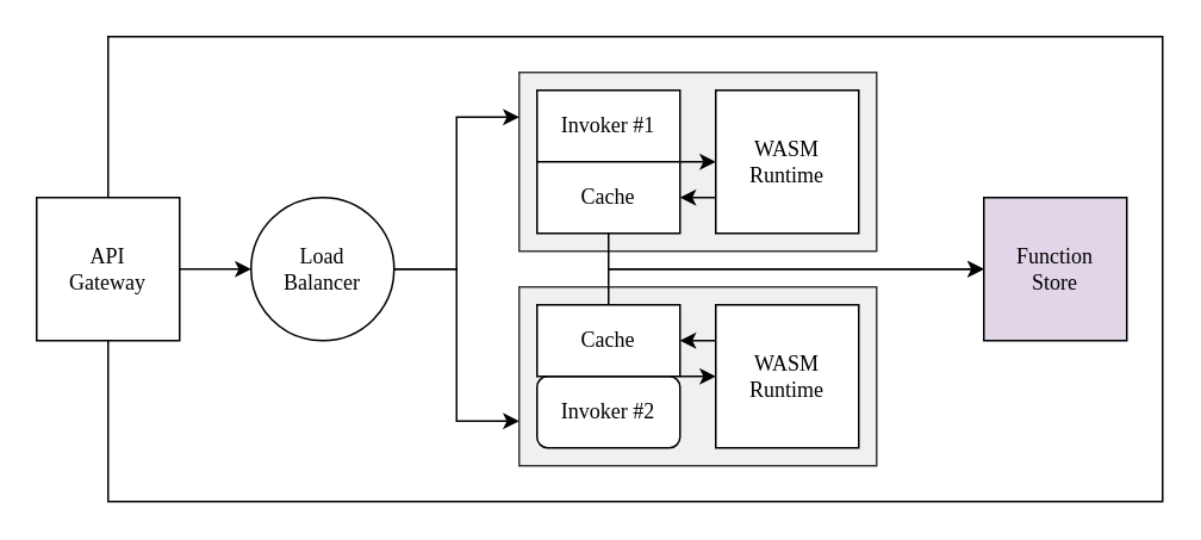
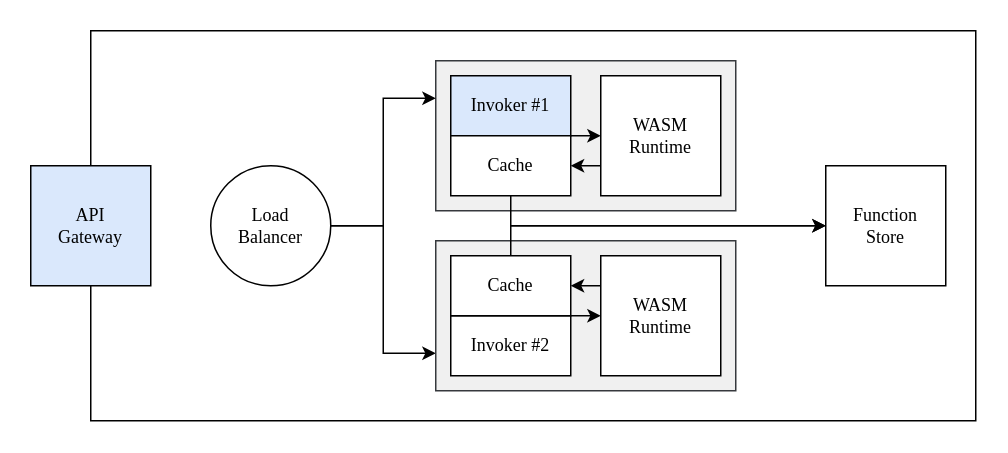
  <mxCell id="0" />
  <mxCell id="1" parent="0" />
  <mxCell id="2" value="" style="rounded=0;whiteSpace=wrap;html=1;fontFamily=Linux Biolinum O;" parent="1" vertex="1"><mxGeometry x="60" y="20" width="590" height="260" as="geometry" /></mxCell>
  <mxCell id="3" value="" style="rounded=0;whiteSpace=wrap;html=1;strokeColor=#36393d;fillColor=#f0f0f0;fontFamily=Linux Biolinum O;" parent="1" vertex="1"><mxGeometry x="290" y="40" width="200" height="100" as="geometry" /></mxCell>
- <mxCell id="4" style="edgeStyle=orthogonalEdgeStyle;rounded=0;orthogonalLoop=1;jettySize=auto;html=1;entryX=0;entryY=0.5;entryDx=0;entryDy=0;fontFamily=Linux Biolinum O;" parent="1" source="5" target="8" edge="1"><mxGeometry relative="1" as="geometry" /></mxCell>
- <mxCell id="5" value="&lt;div&gt;API&lt;/div&gt;&lt;div&gt;Gateway&lt;br&gt;&lt;/div&gt;" style="whiteSpace=wrap;html=1;aspect=fixed;fontFamily=Linux Biolinum O;" parent="1" vertex="1"><mxGeometry x="20" y="110" width="80" height="80" as="geometry" /></mxCell>
+ <mxCell id="5" value="&lt;div&gt;API&lt;/div&gt;&lt;div&gt;Gateway&lt;br&gt;&lt;/div&gt;" style="whiteSpace=wrap;html=1;aspect=fixed;fontFamily=Linux Biolinum O;fillColor=#dae8fc;" parent="1" vertex="1"><mxGeometry x="20" y="110" width="80" height="80" as="geometry" /></mxCell>
  <mxCell id="6" style="edgeStyle=orthogonalEdgeStyle;rounded=0;orthogonalLoop=1;jettySize=auto;html=1;exitX=1;exitY=0.5;exitDx=0;exitDy=0;entryX=0;entryY=0.75;entryDx=0;entryDy=0;" edge="1" parent="1" source="8" target="12"><mxGeometry relative="1" as="geometry" /></mxCell>
  <mxCell id="7" style="edgeStyle=orthogonalEdgeStyle;rounded=0;orthogonalLoop=1;jettySize=auto;html=1;exitX=1;exitY=0.5;exitDx=0;exitDy=0;entryX=0;entryY=0.25;entryDx=0;entryDy=0;" edge="1" parent="1" source="8" target="3"><mxGeometry relative="1" as="geometry" /></mxCell>
  <mxCell id="8" value="&lt;div&gt;Load&lt;/div&gt;&lt;div&gt;Balancer&lt;/div&gt;" style="ellipse;whiteSpace=wrap;html=1;aspect=fixed;fontFamily=Linux Biolinum O;" parent="1" vertex="1"><mxGeometry x="140" y="110" width="80" height="80" as="geometry" /></mxCell>
  <mxCell id="9" style="edgeStyle=orthogonalEdgeStyle;rounded=0;orthogonalLoop=1;jettySize=auto;html=1;exitX=1;exitY=0.5;exitDx=0;exitDy=0;entryX=0;entryY=0.5;entryDx=0;entryDy=0;fontFamily=Linux Biolinum O;" parent="1" target="11" edge="1"><mxGeometry relative="1" as="geometry"><mxPoint x="380" y="90" as="sourcePoint" /></mxGeometry></mxCell>
  <mxCell id="10" style="edgeStyle=orthogonalEdgeStyle;rounded=0;orthogonalLoop=1;jettySize=auto;html=1;exitX=0;exitY=0.75;exitDx=0;exitDy=0;entryX=1;entryY=0.5;entryDx=0;entryDy=0;" edge="1" parent="1" source="11" target="22"><mxGeometry relative="1" as="geometry" /></mxCell>
  <mxCell id="11" value="&lt;div&gt;WASM&lt;/div&gt;&lt;div&gt;Runtime&lt;/div&gt;" style="whiteSpace=wrap;html=1;aspect=fixed;fontFamily=Linux Biolinum O;" parent="1" vertex="1"><mxGeometry x="400" y="50" width="80" height="80" as="geometry" /></mxCell>
  <mxCell id="12" value="" style="rounded=0;whiteSpace=wrap;html=1;strokeColor=#36393d;fillColor=#f0f0f0;fontFamily=Linux Biolinum O;" parent="1" vertex="1"><mxGeometry x="290" y="160" width="200" height="100" as="geometry" /></mxCell>
  <mxCell id="13" style="edgeStyle=orthogonalEdgeStyle;rounded=0;orthogonalLoop=1;jettySize=auto;html=1;exitX=0;exitY=0.25;exitDx=0;exitDy=0;entryX=1;entryY=0.5;entryDx=0;entryDy=0;" edge="1" parent="1" source="14" target="19"><mxGeometry relative="1" as="geometry" /></mxCell>
  <mxCell id="14" value="&lt;div&gt;WASM&lt;/div&gt;&lt;div&gt;Runtime&lt;/div&gt;" style="whiteSpace=wrap;html=1;aspect=fixed;fontFamily=Linux Biolinum O;" parent="1" vertex="1"><mxGeometry x="400" y="170" width="80" height="80" as="geometry" /></mxCell>
- <mxCell id="15" value="Function&lt;br&gt;Store" style="whiteSpace=wrap;html=1;aspect=fixed;fontFamily=Linux Biolinum O;fillColor=#e1d5e7;" parent="1" vertex="1"><mxGeometry x="550" y="110" width="80" height="80" as="geometry" /></mxCell>
+ <mxCell id="15" value="Function&lt;br&gt;Store" style="whiteSpace=wrap;html=1;aspect=fixed;fontFamily=Linux Biolinum O;" parent="1" vertex="1"><mxGeometry x="550" y="110" width="80" height="80" as="geometry" /></mxCell>
  <mxCell id="16" style="edgeStyle=orthogonalEdgeStyle;rounded=0;orthogonalLoop=1;jettySize=auto;html=1;exitX=1;exitY=0;exitDx=0;exitDy=0;entryX=0;entryY=0.5;entryDx=0;entryDy=0;" edge="1" parent="1" source="17" target="14"><mxGeometry relative="1" as="geometry" /></mxCell>
- <mxCell id="17" value="&lt;span style=&quot;font-family: &amp;#34;linux biolinum o&amp;#34;&quot;&gt;Invoker #2&lt;/span&gt;" style="whiteSpace=wrap;html=1;rounded=1;" vertex="1" parent="1"><mxGeometry x="300" y="210" width="80" height="40" as="geometry" /></mxCell>
+ <mxCell id="17" value="&lt;span style=&quot;font-family: &amp;#34;linux biolinum o&amp;#34;&quot;&gt;Invoker #2&lt;/span&gt;" style="rounded=0;whiteSpace=wrap;html=1;" vertex="1" parent="1"><mxGeometry x="300" y="210" width="80" height="40" as="geometry" /></mxCell>
  <mxCell id="18" style="edgeStyle=orthogonalEdgeStyle;rounded=0;orthogonalLoop=1;jettySize=auto;html=1;exitX=0.5;exitY=0;exitDx=0;exitDy=0;entryX=0;entryY=0.5;entryDx=0;entryDy=0;" edge="1" parent="1" source="19" target="15"><mxGeometry relative="1" as="geometry" /></mxCell>
  <mxCell id="19" value="&lt;span style=&quot;font-family: &amp;#34;linux biolinum o&amp;#34;&quot;&gt;Cache&lt;/span&gt;" style="rounded=0;whiteSpace=wrap;html=1;" vertex="1" parent="1"><mxGeometry x="300" y="170" width="80" height="40" as="geometry" /></mxCell>
- <mxCell id="20" value="&lt;span style=&quot;font-family: &amp;#34;linux biolinum o&amp;#34;&quot;&gt;Invoker #1&lt;/span&gt;" style="rounded=0;whiteSpace=wrap;html=1;" vertex="1" parent="1"><mxGeometry x="300" y="50" width="80" height="40" as="geometry" /></mxCell>
+ <mxCell id="20" value="&lt;span style=&quot;font-family: &amp;#34;linux biolinum o&amp;#34;&quot;&gt;Invoker #1&lt;/span&gt;" style="rounded=0;whiteSpace=wrap;html=1;fillColor=#dae8fc;" vertex="1" parent="1"><mxGeometry x="300" y="50" width="80" height="40" as="geometry" /></mxCell>
  <mxCell id="21" style="edgeStyle=orthogonalEdgeStyle;rounded=0;orthogonalLoop=1;jettySize=auto;html=1;exitX=0.5;exitY=1;exitDx=0;exitDy=0;entryX=0;entryY=0.5;entryDx=0;entryDy=0;" edge="1" parent="1" source="22" target="15"><mxGeometry relative="1" as="geometry" /></mxCell>
  <mxCell id="22" value="&lt;span style=&quot;font-family: &amp;#34;linux biolinum o&amp;#34;&quot;&gt;Cache&lt;/span&gt;" style="rounded=0;whiteSpace=wrap;html=1;" vertex="1" parent="1"><mxGeometry x="300" y="90" width="80" height="40" as="geometry" /></mxCell>
